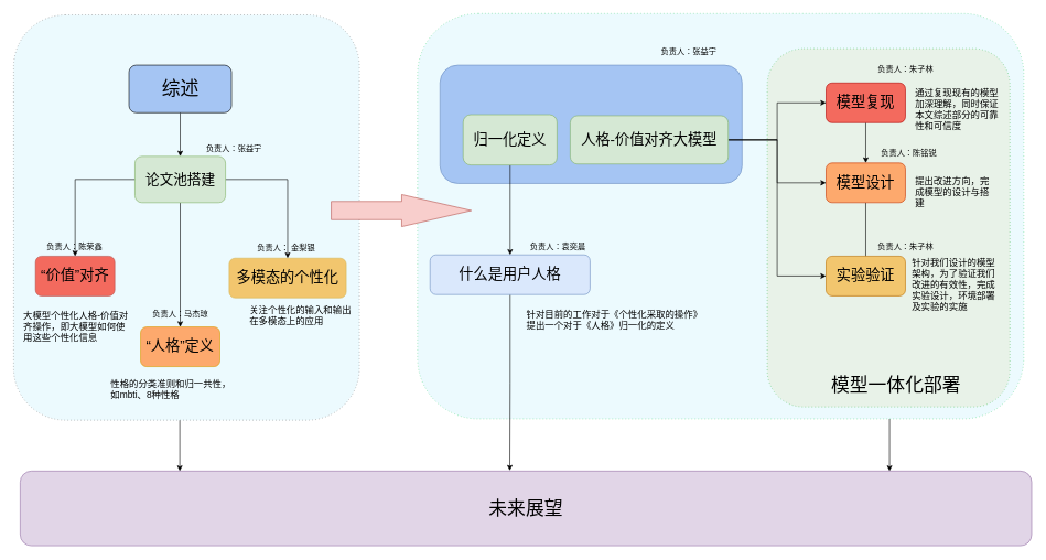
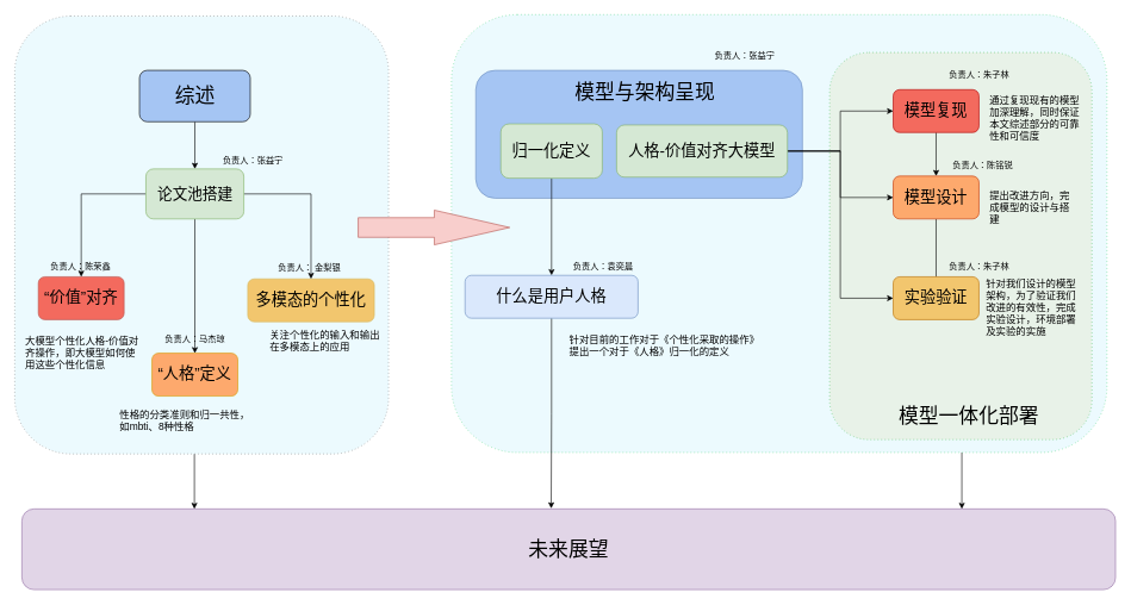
  <mxCell id="0" />
  <mxCell id="1" parent="0" />
  <mxCell id="2" value="" style="endArrow=classic;html=1;rounded=0;entryX=0.485;entryY=0.003;entryDx=0;entryDy=0;entryPerimeter=0;" edge="1" parent="1"><mxGeometry width="50" height="50" relative="1" as="geometry"><mxPoint x="1345" y="447" as="sourcePoint" /><mxPoint x="1345" y="712" as="targetPoint" /></mxGeometry></mxCell>
  <mxCell id="3" value="" style="endArrow=classic;html=1;rounded=0;" edge="1" parent="1"><mxGeometry width="50" height="50" relative="1" as="geometry"><mxPoint x="271.33" y="477" as="sourcePoint" /><mxPoint x="271.33" y="712" as="targetPoint" /></mxGeometry></mxCell>
  <mxCell id="4" value="" style="rounded=1;whiteSpace=wrap;html=1;dashed=1;dashPattern=1 4;strokeColor=#31CE6B;fillColor=#ECFAFE;" parent="1" vertex="1"><mxGeometry x="631" y="20" width="917" height="613" as="geometry" /></mxCell>
  <mxCell id="5" value="" style="rounded=1;whiteSpace=wrap;html=1;dashed=1;dashPattern=1 4;strokeColor=#666666;fillColor=#ECFAFE;fontColor=#333333;" parent="1" vertex="1"><mxGeometry x="20" y="22" width="523" height="613" as="geometry" /></mxCell>
  <mxCell id="6" value="" style="rounded=1;whiteSpace=wrap;html=1;fillColor=#A5C5F3;strokeColor=#6c8ebf;" parent="1" vertex="1"><mxGeometry x="665" y="98" width="457" height="179" as="geometry" /></mxCell>
  <mxCell id="7" style="edgeStyle=orthogonalEdgeStyle;rounded=0;orthogonalLoop=1;jettySize=auto;html=1;entryX=0.5;entryY=0;entryDx=0;entryDy=0;" parent="1" source="8" target="32" edge="1"><mxGeometry relative="1" as="geometry" /></mxCell>
  <mxCell id="8" value="&lt;font style=&quot;font-size: 22px;&quot;&gt;归一化定义&lt;/font&gt;" style="rounded=1;whiteSpace=wrap;html=1;fillColor=#d5e8d4;strokeColor=#82b366;" parent="1" vertex="1"><mxGeometry x="700" y="173" width="142" height="76" as="geometry" /></mxCell>
  <mxCell id="9" value="" style="rounded=1;whiteSpace=wrap;html=1;dashed=1;dashPattern=1 4;fillColor=#e8f2e8;strokeColor=#24B33C;" parent="1" vertex="1"><mxGeometry x="1160" y="73" width="367" height="542" as="geometry" /></mxCell>
  <mxCell id="10" style="edgeStyle=orthogonalEdgeStyle;rounded=0;orthogonalLoop=1;jettySize=auto;html=1;" parent="1" source="13" target="27" edge="1"><mxGeometry relative="1" as="geometry" /></mxCell>
  <mxCell id="11" style="edgeStyle=orthogonalEdgeStyle;rounded=0;orthogonalLoop=1;jettySize=auto;html=1;entryX=0;entryY=0.5;entryDx=0;entryDy=0;" parent="1" source="13" target="29" edge="1"><mxGeometry relative="1" as="geometry" /></mxCell>
  <mxCell id="12" style="edgeStyle=orthogonalEdgeStyle;rounded=0;orthogonalLoop=1;jettySize=auto;html=1;entryX=0;entryY=0.5;entryDx=0;entryDy=0;" parent="1" source="13" target="30" edge="1"><mxGeometry relative="1" as="geometry" /></mxCell>
  <mxCell id="13" value="&lt;font style=&quot;font-size: 22px;&quot;&gt;人格-价值对齐大模型&lt;/font&gt;" style="rounded=1;whiteSpace=wrap;html=1;fillColor=#d5e8d4;strokeColor=#82b366;" parent="1" vertex="1"><mxGeometry x="862" y="174.5" width="239" height="73" as="geometry" /></mxCell>
  <mxCell id="14" style="edgeStyle=orthogonalEdgeStyle;rounded=0;orthogonalLoop=1;jettySize=auto;html=1;entryX=0.5;entryY=0;entryDx=0;entryDy=0;" parent="1" source="15" target="25" edge="1"><mxGeometry relative="1" as="geometry" /></mxCell>
  <mxCell id="15" value="&lt;font style=&quot;font-size: 28px;&quot;&gt;综述&lt;/font&gt;" style="rounded=1;whiteSpace=wrap;html=1;fillColor=#A5C5F3;" parent="1" vertex="1"><mxGeometry x="194.5" y="98" width="155" height="72" as="geometry" /></mxCell>
  <mxCell id="16" value="&lt;font style=&quot;font-size: 22px;&quot;&gt;“人格”定义&lt;/font&gt;" style="rounded=1;whiteSpace=wrap;html=1;fillColor=#FDA96D;strokeColor=#d79b00;" parent="1" vertex="1"><mxGeometry x="212" y="494" width="120" height="60" as="geometry" /></mxCell>
  <mxCell id="17" value="性格的分类准则和归一共性，如mbti、8种性格" style="text;whiteSpace=wrap;fontSize=14;" parent="1" vertex="1"><mxGeometry x="165" y="565" width="197" height="36" as="geometry" /></mxCell>
  <mxCell id="18" value="大模型个性化人格-价值对齐操作，即大模型如何使用这些个性化信息" style="text;whiteSpace=wrap;fontSize=14;" parent="1" vertex="1"><mxGeometry x="32.5" y="462" width="161" height="36" as="geometry" /></mxCell>
  <mxCell id="19" value="&lt;font style=&quot;font-size: 22px;&quot;&gt;“价值”对齐&lt;/font&gt;" style="rounded=1;whiteSpace=wrap;html=1;fillColor=#F36A5E;strokeColor=#b85450;" parent="1" vertex="1"><mxGeometry x="53" y="387" width="120" height="60" as="geometry" /></mxCell>
  <mxCell id="20" value="&lt;font style=&quot;font-size: 22px;&quot;&gt;多模态的个性化&lt;/font&gt;" style="rounded=1;whiteSpace=wrap;html=1;fillColor=#F2C66E;strokeColor=#d6b656;" parent="1" vertex="1"><mxGeometry x="346" y="390" width="177" height="60" as="geometry" /></mxCell>
  <mxCell id="21" value="关注个性化的输入和输出在多模态上的应用" style="text;whiteSpace=wrap;fontSize=14;" parent="1" vertex="1"><mxGeometry x="375" y="454" width="159" height="36" as="geometry" /></mxCell>
  <mxCell id="22" style="edgeStyle=orthogonalEdgeStyle;rounded=0;orthogonalLoop=1;jettySize=auto;html=1;entryX=0.5;entryY=0;entryDx=0;entryDy=0;" parent="1" source="25" target="19" edge="1"><mxGeometry relative="1" as="geometry" /></mxCell>
  <mxCell id="23" style="edgeStyle=orthogonalEdgeStyle;rounded=0;orthogonalLoop=1;jettySize=auto;html=1;" parent="1" source="25" target="16" edge="1"><mxGeometry relative="1" as="geometry" /></mxCell>
  <mxCell id="24" style="edgeStyle=orthogonalEdgeStyle;rounded=0;orthogonalLoop=1;jettySize=auto;html=1;" parent="1" source="25" target="20" edge="1"><mxGeometry relative="1" as="geometry" /></mxCell>
  <mxCell id="25" value="&lt;font style=&quot;font-size: 21px;&quot;&gt;论文池搭建&lt;/font&gt;" style="rounded=1;whiteSpace=wrap;html=1;fillColor=#d5e8d4;strokeColor=#82b366;" parent="1" vertex="1"><mxGeometry x="203.5" y="236" width="137" height="70" as="geometry" /></mxCell>
  <mxCell id="26" style="edgeStyle=orthogonalEdgeStyle;rounded=0;orthogonalLoop=1;jettySize=auto;html=1;" parent="1" source="27" target="29" edge="1"><mxGeometry relative="1" as="geometry" /></mxCell>
  <mxCell id="27" value="&lt;font color=&quot;#000000&quot; style=&quot;font-size: 22px;&quot;&gt;模型复现&lt;/font&gt;" style="rounded=1;whiteSpace=wrap;html=1;fillColor=#F36A5E;fontColor=#ffffff;strokeColor=#B20000;" parent="1" vertex="1"><mxGeometry x="1249" y="125" width="120" height="60" as="geometry" /></mxCell>
  <mxCell id="28" style="edgeStyle=orthogonalEdgeStyle;rounded=0;orthogonalLoop=1;jettySize=auto;html=1;endArrow=none;" parent="1" source="29" target="30" edge="1"><mxGeometry relative="1" as="geometry" /></mxCell>
  <mxCell id="29" value="&lt;font style=&quot;font-size: 22px;&quot;&gt;模型设计&lt;/font&gt;" style="rounded=1;whiteSpace=wrap;html=1;fillColor=#FDA96D;fontColor=#000000;strokeColor=#C73500;" parent="1" vertex="1"><mxGeometry x="1249" y="246" width="120" height="60" as="geometry" /></mxCell>
  <mxCell id="30" value="&lt;font style=&quot;font-size: 22px;&quot;&gt;实验验证&lt;/font&gt;" style="rounded=1;whiteSpace=wrap;html=1;fillColor=#F2C66E;fontColor=#000000;strokeColor=#BD7000;" parent="1" vertex="1"><mxGeometry x="1249" y="387" width="120" height="60" as="geometry" /></mxCell>
  <mxCell id="31" style="edgeStyle=orthogonalEdgeStyle;rounded=0;orthogonalLoop=1;jettySize=auto;html=1;entryX=0.484;entryY=-0.006;entryDx=0;entryDy=0;entryPerimeter=0;" edge="1" parent="1" source="32" target="35"><mxGeometry relative="1" as="geometry"><Array as="points" /></mxGeometry></mxCell>
  <mxCell id="32" value="&lt;font style=&quot;font-size: 22px;&quot;&gt;什么是用户人格&lt;/font&gt;" style="rounded=1;whiteSpace=wrap;html=1;fillColor=#dae8fc;strokeColor=#6c8ebf;" parent="1" vertex="1"><mxGeometry x="650" y="385" width="242" height="60" as="geometry" /></mxCell>
  <mxCell id="33" value="" style="shape=flexArrow;endArrow=classic;html=1;rounded=0;width=27.5;endSize=34.833;fillColor=#f8cecc;strokeColor=#b85450;" parent="1" edge="1"><mxGeometry width="50" height="50" relative="1" as="geometry"><mxPoint x="500" y="318" as="sourcePoint" /><mxPoint x="713" y="318" as="targetPoint" /></mxGeometry></mxCell>
+ <mxCell id="34" value="&lt;font style=&quot;font-size: 28px;&quot;&gt;模型与架构呈现&lt;/font&gt;" style="text;html=1;align=center;verticalAlign=middle;whiteSpace=wrap;rounded=0;" parent="1" vertex="1"><mxGeometry x="791" y="114" width="222" height="30" as="geometry" /></mxCell>
  <mxCell id="35" value="&lt;font style=&quot;font-size: 28px;&quot;&gt;未来展望&lt;/font&gt;" style="rounded=1;whiteSpace=wrap;html=1;fillColor=#e1d5e7;strokeColor=#9673a6;" parent="1" vertex="1"><mxGeometry x="30" y="712" width="1530" height="113" as="geometry" /></mxCell>
  <mxCell id="36" value="负责人：朱子林" style="text;html=1;align=center;verticalAlign=middle;whiteSpace=wrap;rounded=0;" parent="1" vertex="1"><mxGeometry x="1312" y="90" width="115" height="30" as="geometry" /></mxCell>
  <mxCell id="37" value="负责人：朱子林" style="text;html=1;align=center;verticalAlign=middle;whiteSpace=wrap;rounded=0;" parent="1" vertex="1"><mxGeometry x="1312" y="357" width="115" height="30" as="geometry" /></mxCell>
  <mxCell id="38" value="负责人：陈铭锐" style="text;html=1;align=center;verticalAlign=middle;whiteSpace=wrap;rounded=0;" parent="1" vertex="1"><mxGeometry x="1317" y="216" width="115" height="30" as="geometry" /></mxCell>
  <mxCell id="39" value="负责人：袁奕晨" style="text;html=1;align=center;verticalAlign=middle;whiteSpace=wrap;rounded=0;" parent="1" vertex="1"><mxGeometry x="786" y="357" width="115" height="30" as="geometry" /></mxCell>
  <mxCell id="40" value="针对目前的工作对于《个性化采取的操作》&#10;提出一个对于《人格》归一化的定义" style="text;whiteSpace=wrap;fontSize=14;" parent="1" vertex="1"><mxGeometry x="794" y="460" width="271" height="58" as="geometry" /></mxCell>
  <mxCell id="41" value="针对我们设计的模型架构，为了验证我们改进的有效性，完成实验设计，环境部署及实验的实施" style="text;whiteSpace=wrap;fontSize=14;" parent="1" vertex="1"><mxGeometry x="1377" y="382" width="128" height="36" as="geometry" /></mxCell>
  <mxCell id="42" value="提出改进方向，完成模型的设计与搭建" style="text;whiteSpace=wrap;fontSize=14;" parent="1" vertex="1"><mxGeometry x="1382" y="257.5" width="118" height="27" as="geometry" /></mxCell>
  <mxCell id="43" value="通过复现现有的模型加深理解，同时保证本文综述部分的可靠性和可信度" style="text;whiteSpace=wrap;fontSize=14;" parent="1" vertex="1"><mxGeometry x="1382" y="125" width="140" height="78" as="geometry" /></mxCell>
  <mxCell id="44" value="负责人：张益宁" style="text;html=1;align=center;verticalAlign=middle;whiteSpace=wrap;rounded=0;" parent="1" vertex="1"><mxGeometry x="296" y="210" width="115" height="30" as="geometry" /></mxCell>
  <mxCell id="45" value="负责人：张益宁" style="text;html=1;align=center;verticalAlign=middle;whiteSpace=wrap;rounded=0;" parent="1" vertex="1"><mxGeometry x="983.5" y="63" width="115" height="30" as="geometry" /></mxCell>
  <mxCell id="46" value="负责人：陈荣鑫" style="text;html=1;align=center;verticalAlign=middle;whiteSpace=wrap;rounded=0;" parent="1" vertex="1"><mxGeometry x="55" y="357" width="115" height="30" as="geometry" /></mxCell>
  <mxCell id="47" value="负责人：马杰琼" style="text;html=1;align=center;verticalAlign=middle;whiteSpace=wrap;rounded=0;" parent="1" vertex="1"><mxGeometry x="214.5" y="460" width="115" height="30" as="geometry" /></mxCell>
  <mxCell id="48" value="负责人：&lt;span style=&quot;background-color: initial;&quot;&gt;&amp;nbsp;&lt;/span&gt;&lt;span style=&quot;background-color: initial;&quot;&gt;金梨银&lt;/span&gt;" style="text;html=1;align=center;verticalAlign=middle;whiteSpace=wrap;rounded=0;" parent="1" vertex="1"><mxGeometry x="375" y="360" width="115" height="30" as="geometry" /></mxCell>
  <mxCell id="49" value="&lt;span style=&quot;font-size: 28px;&quot;&gt;模型一体化部署&lt;/span&gt;" style="text;html=1;align=center;verticalAlign=middle;whiteSpace=wrap;rounded=0;" parent="1" vertex="1"><mxGeometry x="1246" y="567" width="218" height="30" as="geometry" /></mxCell>
